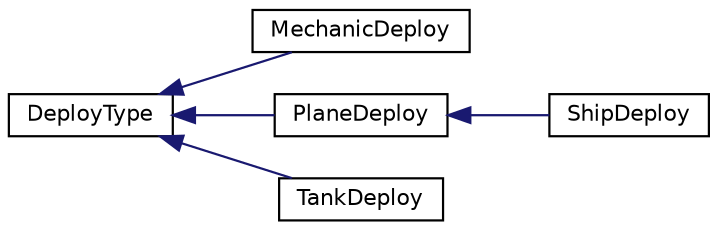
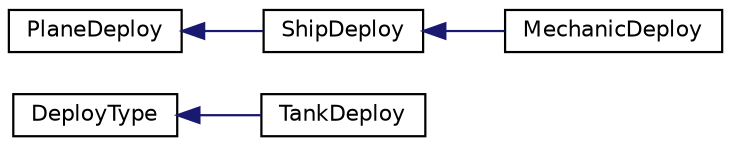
  digraph {
    rankdir=LR
    node [color=black fillcolor=white fontname=Helvetica fontsize=10 shape=record style=filled]
    edge [color=midnightblue dir=back fontname=Helvetica fontsize=10 labelfontname=Helvetica labelfontsize=10 style=solid]
    n1 [height=0.2 label=DeployType width=0.4]
    n2 [height=0.2 label=MechanicDeploy width=0.4]
    n3 [height=0.2 label=PlaneDeploy width=0.4]
    n4 [height=0.2 label=TankDeploy width=0.4]
    n5 [height=0.2 label=ShipDeploy width=0.4]
-   n1 -> n2
-   n1 -> n3
+   n5 -> n2
    n1 -> n4
    n3 -> n5
  }
